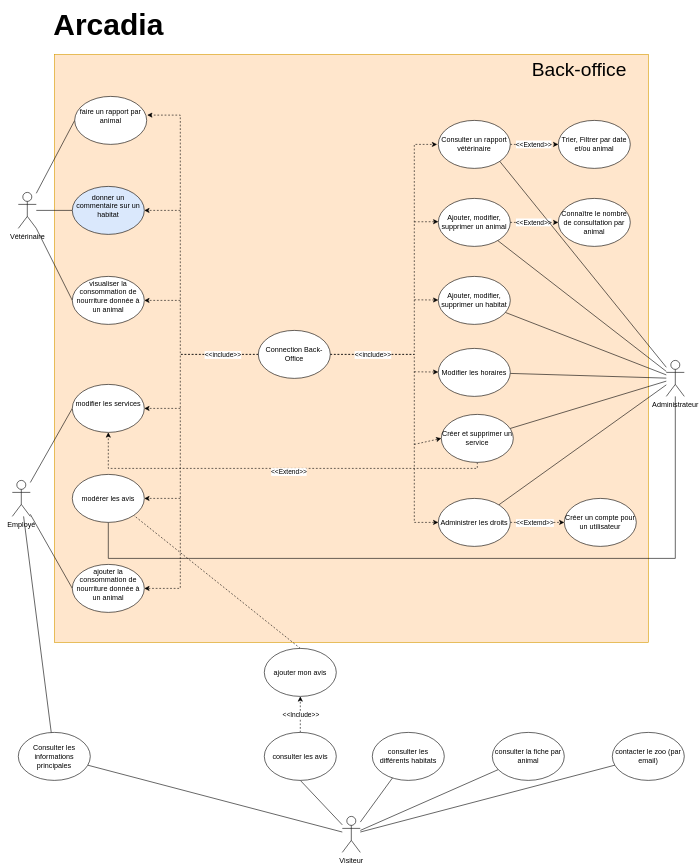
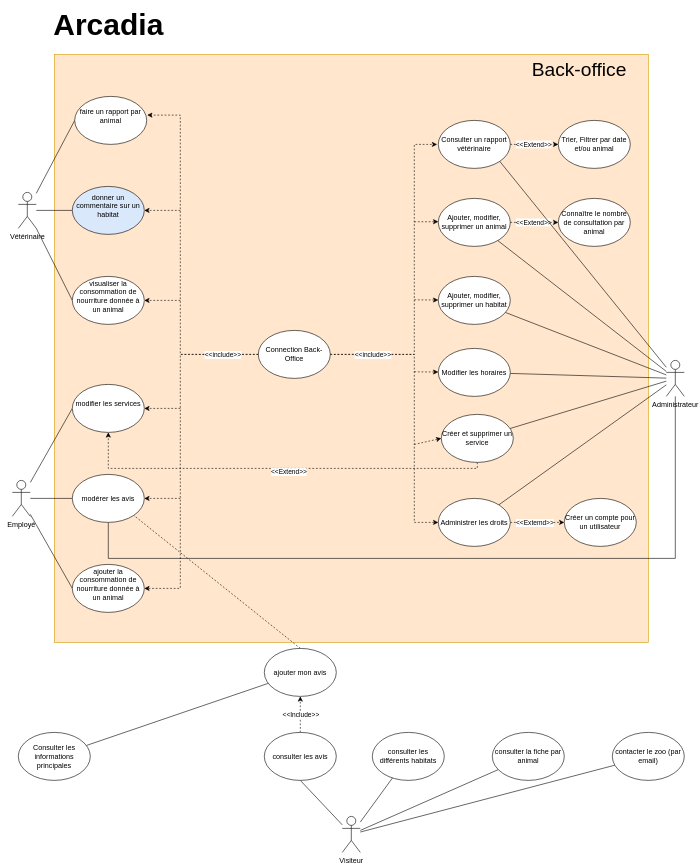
  <mxCell id="0" />
  <mxCell id="1" parent="0" />
  <mxCell id="2" value="" style="rounded=0;whiteSpace=wrap;html=1;fillColor=#ffe6cc;strokeColor=#d79b00;" vertex="1" parent="1"><mxGeometry x="90" y="90" width="990" height="980" as="geometry" /></mxCell>
  <mxCell id="3" value="Visiteur" style="shape=umlActor;verticalLabelPosition=bottom;verticalAlign=top;html=1;outlineConnect=0;" vertex="1" parent="1"><mxGeometry x="570" y="1360" width="30" height="60" as="geometry" /></mxCell>
  <mxCell id="4" style="edgeStyle=orthogonalEdgeStyle;rounded=0;orthogonalLoop=1;jettySize=auto;html=1;entryX=1;entryY=0.5;entryDx=0;entryDy=0;dashed=1;" edge="1" parent="1" source="6" target="73"><mxGeometry relative="1" as="geometry"><Array as="points"><mxPoint x="300" y="590" /><mxPoint x="300" y="980" /></Array></mxGeometry></mxCell>
  <mxCell id="5" style="edgeStyle=orthogonalEdgeStyle;rounded=0;orthogonalLoop=1;jettySize=auto;html=1;entryX=0;entryY=0.5;entryDx=0;entryDy=0;dashed=1;" edge="1" parent="1" source="6" target="64"><mxGeometry relative="1" as="geometry"><Array as="points"><mxPoint x="690" y="590" /><mxPoint x="690" y="870" /></Array></mxGeometry></mxCell>
  <mxCell id="6" value="Connection Back-Office" style="ellipse;whiteSpace=wrap;html=1;" vertex="1" parent="1"><mxGeometry x="430" y="550" width="120" height="80" as="geometry" /></mxCell>
  <mxCell id="7" style="edgeStyle=orthogonalEdgeStyle;rounded=0;orthogonalLoop=1;jettySize=auto;html=1;entryX=1.007;entryY=0.39;entryDx=0;entryDy=0;entryPerimeter=0;dashed=1;exitX=0;exitY=0.5;exitDx=0;exitDy=0;" edge="1" parent="1" source="6" target="43"><mxGeometry relative="1" as="geometry"><mxPoint x="500" y="590" as="sourcePoint" /><Array as="points"><mxPoint x="300" y="590" /><mxPoint x="300" y="191" /></Array></mxGeometry></mxCell>
  <mxCell id="8" value="&amp;lt;&amp;lt;include&amp;gt;&amp;gt;" style="edgeLabel;html=1;align=center;verticalAlign=middle;resizable=0;points=[];" connectable="0" vertex="1" parent="7"><mxGeometry x="0.009" relative="1" as="geometry"><mxPoint x="70" y="165" as="offset" /></mxGeometry></mxCell>
  <mxCell id="9" value="" style="endArrow=classic;html=1;rounded=0;entryX=1;entryY=0.5;entryDx=0;entryDy=0;dashed=1;" edge="1" parent="1" target="44"><mxGeometry width="50" height="50" relative="1" as="geometry"><mxPoint x="300" y="350" as="sourcePoint" /><mxPoint x="540" y="450" as="targetPoint" /></mxGeometry></mxCell>
  <mxCell id="10" value="" style="endArrow=classic;html=1;rounded=0;entryX=1;entryY=0.5;entryDx=0;entryDy=0;dashed=1;" edge="1" parent="1"><mxGeometry width="50" height="50" relative="1" as="geometry"><mxPoint x="300" y="500" as="sourcePoint" /><mxPoint x="240" y="500" as="targetPoint" /></mxGeometry></mxCell>
  <mxCell id="11" value="" style="endArrow=classic;html=1;rounded=0;entryX=1;entryY=0.5;entryDx=0;entryDy=0;dashed=1;" edge="1" parent="1"><mxGeometry width="50" height="50" relative="1" as="geometry"><mxPoint x="300" y="680" as="sourcePoint" /><mxPoint x="240" y="680" as="targetPoint" /></mxGeometry></mxCell>
  <mxCell id="12" value="" style="endArrow=classic;html=1;rounded=0;entryX=1;entryY=0.5;entryDx=0;entryDy=0;dashed=1;" edge="1" parent="1"><mxGeometry width="50" height="50" relative="1" as="geometry"><mxPoint x="300" y="830" as="sourcePoint" /><mxPoint x="240" y="830" as="targetPoint" /></mxGeometry></mxCell>
  <mxCell id="13" style="rounded=0;orthogonalLoop=1;jettySize=auto;html=1;endArrow=none;endFill=0;" edge="1" parent="1" source="64" target="46"><mxGeometry relative="1" as="geometry"><mxPoint y="660" as="targetPoint" x="1180" /></mxGeometry></mxCell>
  <mxCell id="14" style="rounded=0;orthogonalLoop=1;jettySize=auto;html=1;dashed=1;exitX=0.5;exitY=1;exitDx=0;exitDy=0;edgeStyle=orthogonalEdgeStyle;entryX=0.5;entryY=1;entryDx=0;entryDy=0;" edge="1" parent="1" source="17" target="72"><mxGeometry relative="1" as="geometry"><Array as="points"><mxPoint x="180" y="780" /></Array></mxGeometry></mxCell>
  <mxCell id="15" value="&amp;lt;&amp;lt;Extend&amp;gt;&amp;gt;" style="edgeLabel;html=1;align=center;verticalAlign=middle;resizable=0;points=[];" connectable="0" vertex="1" parent="14"><mxGeometry x="-0.053" y="5" relative="1" as="geometry"><mxPoint as="offset" /></mxGeometry></mxCell>
  <mxCell id="16" style="rounded=0;orthogonalLoop=1;jettySize=auto;html=1;endArrow=none;endFill=0;" edge="1" parent="1" source="17" target="46"><mxGeometry relative="1" as="geometry"><mxPoint y="660" as="targetPoint" x="1180" /></mxGeometry></mxCell>
  <mxCell id="17" value="Créer et supprimer un service" style="ellipse;whiteSpace=wrap;html=1;" vertex="1" parent="1"><mxGeometry x="735" y="690" width="120" height="80" as="geometry" /></mxCell>
  <mxCell id="18" style="rounded=0;orthogonalLoop=1;jettySize=auto;html=1;endArrow=none;endFill=0;" edge="1" parent="1" source="19" target="46"><mxGeometry relative="1" as="geometry"><mxPoint y="660" as="targetPoint" x="1180" /></mxGeometry></mxCell>
  <mxCell id="19" value="Modifier les horaires" style="ellipse;whiteSpace=wrap;html=1;" vertex="1" parent="1"><mxGeometry x="730" y="580" width="120" height="80" as="geometry" /></mxCell>
  <mxCell id="20" style="rounded=0;orthogonalLoop=1;jettySize=auto;html=1;endArrow=none;endFill=0;" edge="1" parent="1" source="21" target="46"><mxGeometry relative="1" as="geometry"><mxPoint y="660" as="targetPoint" x="1180" /></mxGeometry></mxCell>
  <mxCell id="21" value="Ajouter, modifier, supprimer un habitat" style="ellipse;whiteSpace=wrap;html=1;" vertex="1" parent="1"><mxGeometry x="730" y="460" width="120" height="80" as="geometry" /></mxCell>
  <mxCell id="22" style="rounded=0;orthogonalLoop=1;jettySize=auto;html=1;endArrow=none;endFill=0;" edge="1" parent="1" source="23" target="46"><mxGeometry relative="1" as="geometry"><mxPoint y="660" as="targetPoint" x="1180" /></mxGeometry></mxCell>
  <mxCell id="23" value="Ajouter, modifier, supprimer un animal" style="ellipse;whiteSpace=wrap;html=1;" vertex="1" parent="1"><mxGeometry x="730" y="330" width="120" height="80" as="geometry" /></mxCell>
  <mxCell id="24" style="edgeStyle=orthogonalEdgeStyle;rounded=0;orthogonalLoop=1;jettySize=auto;html=1;exitX=1;exitY=0.5;exitDx=0;exitDy=0;entryX=0;entryY=0.5;entryDx=0;entryDy=0;dashed=1;" edge="1" parent="1" source="23" target="47"><mxGeometry relative="1" as="geometry"><mxPoint x="920" y="370" as="sourcePoint" /></mxGeometry></mxCell>
  <mxCell id="25" value="&amp;lt;&amp;lt;Extend&amp;gt;&amp;gt;" style="edgeLabel;html=1;align=center;verticalAlign=middle;resizable=0;points=[];" connectable="0" vertex="1" parent="24"><mxGeometry x="-0.054" y="1" relative="1" as="geometry"><mxPoint as="offset" /></mxGeometry></mxCell>
  <mxCell id="26" value="" style="endArrow=classic;html=1;rounded=0;entryX=0;entryY=0.5;entryDx=0;entryDy=0;dashed=1;" edge="1" parent="1" target="17"><mxGeometry width="50" height="50" relative="1" as="geometry"><mxPoint x="690" y="740" as="sourcePoint" /><mxPoint x="850" y="430" as="targetPoint" /></mxGeometry></mxCell>
  <mxCell id="27" value="" style="endArrow=classic;html=1;rounded=0;entryX=0;entryY=0.5;entryDx=0;entryDy=0;dashed=1;" edge="1" parent="1"><mxGeometry width="50" height="50" relative="1" as="geometry"><mxPoint x="690" y="619" as="sourcePoint" /><mxPoint x="730" y="619.41" as="targetPoint" /></mxGeometry></mxCell>
  <mxCell id="28" value="" style="endArrow=classic;html=1;rounded=0;entryX=0;entryY=0.5;entryDx=0;entryDy=0;dashed=1;" edge="1" parent="1"><mxGeometry width="50" height="50" relative="1" as="geometry"><mxPoint x="690" y="499" as="sourcePoint" /><mxPoint x="730" y="499.41" as="targetPoint" /></mxGeometry></mxCell>
  <mxCell id="29" value="" style="endArrow=classic;html=1;rounded=0;entryX=0;entryY=0.5;entryDx=0;entryDy=0;dashed=1;" edge="1" parent="1"><mxGeometry width="50" height="50" relative="1" as="geometry"><mxPoint x="690" y="369" as="sourcePoint" /><mxPoint x="730" y="368.82" as="targetPoint" /></mxGeometry></mxCell>
  <mxCell id="30" style="edgeStyle=orthogonalEdgeStyle;rounded=0;orthogonalLoop=1;jettySize=auto;html=1;dashed=1;" edge="1" parent="1"><mxGeometry relative="1" as="geometry"><mxPoint x="550" y="589.999" as="sourcePoint" /><mxPoint x="728" y="240" as="targetPoint" /><Array as="points"><mxPoint x="690" y="590" /><mxPoint x="690" y="240" /><mxPoint x="728" y="240" /></Array></mxGeometry></mxCell>
  <mxCell id="31" value="&amp;lt;&amp;lt;include&amp;gt;&amp;gt;" style="edgeLabel;html=1;align=center;verticalAlign=middle;resizable=0;points=[];" connectable="0" vertex="1" parent="1"><mxGeometry x="620" y="590" as="geometry" /></mxCell>
  <mxCell id="32" style="rounded=0;orthogonalLoop=1;jettySize=auto;html=1;entryX=1;entryY=1;entryDx=0;entryDy=0;dashed=1;endArrow=none;endFill=0;exitX=0.5;exitY=0;exitDx=0;exitDy=0;" edge="1" parent="1" source="54" target="71"><mxGeometry relative="1" as="geometry"><mxPoint x="395.18" y="1211.239" as="sourcePoint" /></mxGeometry></mxCell>
  <mxCell id="33" value="Arcadia" style="text;strokeColor=none;fillColor=none;html=1;fontSize=50;fontStyle=1;verticalAlign=middle;align=center;" vertex="1" parent="1"><mxGeometry x="130" y="20" width="100" height="40" as="geometry" /></mxCell>
- <mxCell id="34" style="rounded=0;orthogonalLoop=1;jettySize=auto;html=1;endArrow=none;endFill=0;" edge="1" parent="1" source="59" target="3"><mxGeometry relative="1" as="geometry"><mxPoint x="560" y="1460" as="targetPoint" /></mxGeometry></mxCell>
+ <mxCell id="34" style="rounded=0;orthogonalLoop=1;jettySize=auto;html=1;endArrow=none;endFill=0;" edge="1" parent="1" source="59" target="54"><mxGeometry relative="1" as="geometry"><mxPoint x="560" y="1460" as="targetPoint" /></mxGeometry></mxCell>
  <mxCell id="35" style="rounded=0;orthogonalLoop=1;jettySize=auto;html=1;exitX=0.5;exitY=1;exitDx=0;exitDy=0;endArrow=none;endFill=0;" edge="1" parent="1" source="38" target="3"><mxGeometry relative="1" as="geometry"><mxPoint x="560" y="1460" as="targetPoint" /></mxGeometry></mxCell>
  <mxCell id="36" style="edgeStyle=orthogonalEdgeStyle;rounded=0;orthogonalLoop=1;jettySize=auto;html=1;exitX=0.5;exitY=0;exitDx=0;exitDy=0;entryX=0.5;entryY=1;entryDx=0;entryDy=0;dashed=1;" edge="1" parent="1" source="38" target="54"><mxGeometry relative="1" as="geometry" /></mxCell>
  <mxCell id="37" value="&amp;lt;&amp;lt;Include&amp;gt;&amp;gt;" style="edgeLabel;html=1;align=center;verticalAlign=middle;resizable=0;points=[];" connectable="0" vertex="1" parent="36"><mxGeometry x="-0.481" y="-5" relative="1" as="geometry"><mxPoint x="-5" y="-14" as="offset" /></mxGeometry></mxCell>
  <mxCell id="38" value="consulter les avis" style="ellipse;whiteSpace=wrap;html=1;" vertex="1" parent="1"><mxGeometry x="440" y="1220" width="120" height="80" as="geometry" /></mxCell>
  <mxCell id="39" style="rounded=0;orthogonalLoop=1;jettySize=auto;html=1;entryX=0;entryY=0.5;entryDx=0;entryDy=0;endArrow=none;endFill=0;" edge="1" parent="1" source="42" target="43"><mxGeometry relative="1" as="geometry" /></mxCell>
  <mxCell id="40" style="rounded=0;orthogonalLoop=1;jettySize=auto;html=1;entryX=0;entryY=0.5;entryDx=0;entryDy=0;endArrow=none;endFill=0;" edge="1" parent="1" source="42" target="44"><mxGeometry relative="1" as="geometry" /></mxCell>
  <mxCell id="41" style="rounded=0;orthogonalLoop=1;jettySize=auto;html=1;entryX=0;entryY=0.5;entryDx=0;entryDy=0;endArrow=none;endFill=0;" edge="1" parent="1" source="42" target="45"><mxGeometry relative="1" as="geometry" /></mxCell>
  <mxCell id="42" value="Vétérinaire" style="shape=umlActor;verticalLabelPosition=bottom;verticalAlign=top;html=1;outlineConnect=0;" vertex="1" parent="1"><mxGeometry x="30" y="320" width="30" height="60" as="geometry" /></mxCell>
  <mxCell id="43" value="&#10;faire un rapport par animal&#10;&#10;" style="ellipse;whiteSpace=wrap;html=1;" vertex="1" parent="1"><mxGeometry x="124" y="160" width="120" height="80" as="geometry" /></mxCell>
  <mxCell id="44" value="&#10;donner un commentaire sur un habitat&#10;&#10;" style="ellipse;whiteSpace=wrap;html=1;fillColor=#dae8fc;" vertex="1" parent="1"><mxGeometry x="120" y="310" width="120" height="80" as="geometry" /></mxCell>
  <mxCell id="45" value="&#10;visualiser la consommation de nourriture donnée à un animal&#10;&#10;" style="ellipse;whiteSpace=wrap;html=1;" vertex="1" parent="1"><mxGeometry x="120" y="460" width="120" height="80" as="geometry" /></mxCell>
  <mxCell id="46" value="Administrateur" style="shape=umlActor;verticalLabelPosition=bottom;verticalAlign=top;html=1;outlineConnect=0;" vertex="1" parent="1"><mxGeometry x="1110" y="600" width="30" height="60" as="geometry" /></mxCell>
  <mxCell id="47" value="Connaître le nombre de consultation par animal" style="ellipse;whiteSpace=wrap;html=1;" vertex="1" parent="1"><mxGeometry x="930" y="330" width="120" height="80" as="geometry" /></mxCell>
  <mxCell id="48" value="" style="group" connectable="0" vertex="1" parent="1"><mxGeometry x="730" y="200" width="400" height="80" as="geometry" /></mxCell>
  <mxCell id="49" style="edgeStyle=orthogonalEdgeStyle;rounded=0;orthogonalLoop=1;jettySize=auto;html=1;exitX=1;exitY=0.5;exitDx=0;exitDy=0;entryX=0;entryY=0.5;entryDx=0;entryDy=0;dashed=1;" edge="1" parent="48" source="51" target="52"><mxGeometry relative="1" as="geometry" /></mxCell>
  <mxCell id="50" value="&amp;lt;&amp;lt;Extend&amp;gt;&amp;gt;" style="edgeLabel;html=1;align=center;verticalAlign=middle;resizable=0;points=[];" connectable="0" vertex="1" parent="49"><mxGeometry x="-0.054" y="1" relative="1" as="geometry"><mxPoint as="offset" /></mxGeometry></mxCell>
  <mxCell id="51" value="Consulter un rapport vétérinaire" style="ellipse;whiteSpace=wrap;html=1;" vertex="1" parent="48"><mxGeometry width="120" height="80" as="geometry" /></mxCell>
  <mxCell id="52" value="Trier, Filtrer par date et/ou animal" style="ellipse;whiteSpace=wrap;html=1;" vertex="1" parent="48"><mxGeometry x="200" width="120" height="80" as="geometry" /></mxCell>
  <mxCell id="53" value="Back-office" style="text;html=1;align=center;verticalAlign=middle;whiteSpace=wrap;rounded=0;fontSize=32;" vertex="1" parent="1"><mxGeometry x="860" y="100" width="210" height="30" as="geometry" /></mxCell>
  <mxCell id="54" value="ajouter mon avis" style="ellipse;whiteSpace=wrap;html=1;" vertex="1" parent="1"><mxGeometry x="440" y="1080" width="120" height="80" as="geometry" /></mxCell>
  <mxCell id="55" style="rounded=0;orthogonalLoop=1;jettySize=auto;html=1;endArrow=none;endFill=0;" edge="1" parent="1" source="56" target="3"><mxGeometry relative="1" as="geometry"><mxPoint x="610" y="1460" as="targetPoint" /></mxGeometry></mxCell>
  <mxCell id="56" value="consulter les différents habitats" style="ellipse;whiteSpace=wrap;html=1;" vertex="1" parent="1"><mxGeometry x="620" y="1220" width="120" height="80" as="geometry" /></mxCell>
  <mxCell id="57" style="rounded=0;orthogonalLoop=1;jettySize=auto;html=1;endArrow=none;endFill=0;" edge="1" parent="1" source="58" target="3"><mxGeometry relative="1" as="geometry"><mxPoint x="610" y="1460" as="targetPoint" /></mxGeometry></mxCell>
  <mxCell id="58" value="consulter la fiche par animal" style="ellipse;whiteSpace=wrap;html=1;" vertex="1" parent="1"><mxGeometry x="820" y="1220" width="120" height="80" as="geometry" /></mxCell>
  <mxCell id="59" value="Consulter les informations principales" style="ellipse;whiteSpace=wrap;html=1;" vertex="1" parent="1"><mxGeometry x="30" y="1220" width="120" height="80" as="geometry" /></mxCell>
  <mxCell id="60" style="rounded=0;orthogonalLoop=1;jettySize=auto;html=1;endArrow=none;endFill=0;" edge="1" parent="1" source="61" target="3"><mxGeometry relative="1" as="geometry"><mxPoint x="610" y="1460" as="targetPoint" /></mxGeometry></mxCell>
  <mxCell id="61" value="contacter le zoo (par email)" style="ellipse;whiteSpace=wrap;html=1;" vertex="1" parent="1"><mxGeometry x="1020" y="1220" width="120" height="80" as="geometry" /></mxCell>
  <mxCell id="62" style="rounded=0;orthogonalLoop=1;jettySize=auto;html=1;entryX=0;entryY=0.5;entryDx=0;entryDy=0;dashed=1;" edge="1" parent="1" source="64" target="65"><mxGeometry relative="1" as="geometry"><mxPoint x="630" y="990" as="targetPoint" /></mxGeometry></mxCell>
  <mxCell id="63" value="&amp;lt;&amp;lt;Extemd&amp;gt;&amp;gt;" style="edgeLabel;html=1;align=center;verticalAlign=middle;resizable=0;points=[];" connectable="0" vertex="1" parent="62"><mxGeometry x="-0.267" relative="1" as="geometry"><mxPoint x="7" as="offset" /></mxGeometry></mxCell>
  <mxCell id="64" value="Administrer les droits" style="ellipse;whiteSpace=wrap;html=1;" vertex="1" parent="1"><mxGeometry x="730" y="830" width="120" height="80" as="geometry" /></mxCell>
  <mxCell id="65" value="Créer un compte pour un utilisateur" style="ellipse;whiteSpace=wrap;html=1;" vertex="1" parent="1"><mxGeometry x="940" y="830" width="120" height="80" as="geometry" /></mxCell>
  <mxCell id="66" style="rounded=0;orthogonalLoop=1;jettySize=auto;html=1;entryX=0;entryY=0.5;entryDx=0;entryDy=0;endArrow=none;endFill=0;" edge="1" parent="1" source="69" target="72"><mxGeometry relative="1" as="geometry" /></mxCell>
- <mxCell id="67" style="rounded=0;orthogonalLoop=1;jettySize=auto;html=1;endArrow=none;endFill=0;" edge="1" parent="1" source="69" target="59"><mxGeometry relative="1" as="geometry" /></mxCell>
+ <mxCell id="67" style="rounded=0;orthogonalLoop=1;jettySize=auto;html=1;entryX=0;entryY=0.5;entryDx=0;entryDy=0;endArrow=none;endFill=0;" edge="1" parent="1" source="69" target="71"><mxGeometry relative="1" as="geometry" /></mxCell>
  <mxCell id="68" style="rounded=0;orthogonalLoop=1;jettySize=auto;html=1;entryX=0;entryY=0.5;entryDx=0;entryDy=0;endArrow=none;endFill=0;" edge="1" parent="1" source="69" target="73"><mxGeometry relative="1" as="geometry" /></mxCell>
  <mxCell id="69" value="Employé" style="shape=umlActor;verticalLabelPosition=bottom;verticalAlign=top;html=1;outlineConnect=0;" vertex="1" parent="1"><mxGeometry x="20" y="800" width="30" height="60" as="geometry" /></mxCell>
  <mxCell id="70" style="rounded=0;orthogonalLoop=1;jettySize=auto;html=1;exitX=0.5;exitY=1;exitDx=0;exitDy=0;endArrow=none;endFill=0;edgeStyle=orthogonalEdgeStyle;" edge="1" parent="1" source="71" target="46"><mxGeometry relative="1" as="geometry"><mxPoint y="660" as="targetPoint" x="1180" /><Array as="points"><mxPoint x="180" y="930" /><mxPoint x="1125" y="930" /></Array></mxGeometry></mxCell>
  <mxCell id="71" value="modérer les avis" style="ellipse;whiteSpace=wrap;html=1;" vertex="1" parent="1"><mxGeometry x="120" y="790" width="120" height="80" as="geometry" /></mxCell>
  <mxCell id="72" value="&#10;modifier les services&#10;&#10;" style="ellipse;whiteSpace=wrap;html=1;" vertex="1" parent="1"><mxGeometry x="120" y="640" width="120" height="80" as="geometry" /></mxCell>
  <mxCell id="73" value="&#10;ajouter la consommation de nourriture donnée à un animal&#10;&#10;" style="ellipse;whiteSpace=wrap;html=1;" vertex="1" parent="1"><mxGeometry x="120" y="940" width="120" height="80" as="geometry" /></mxCell>
  <mxCell id="74" style="rounded=0;orthogonalLoop=1;jettySize=auto;html=1;exitX=1;exitY=1;exitDx=0;exitDy=0;endArrow=none;endFill=0;" edge="1" parent="1" source="51" target="46"><mxGeometry relative="1" as="geometry"><mxPoint x="1150" y="630" as="targetPoint" /></mxGeometry></mxCell>
